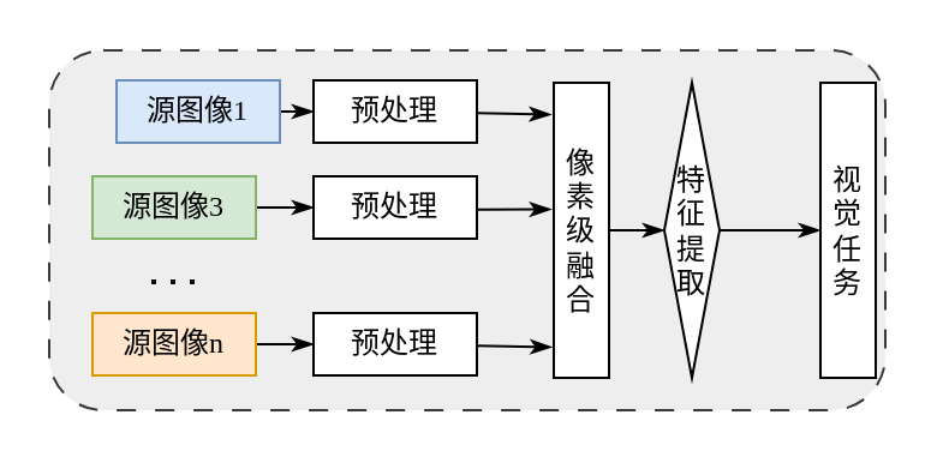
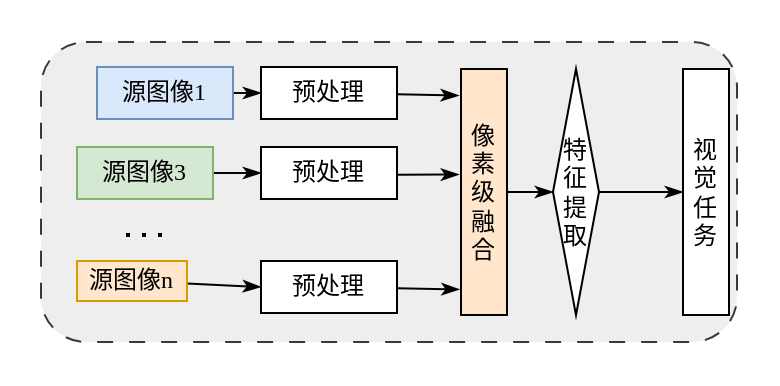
  <mxCell id="0" />
  <mxCell id="1" parent="0" />
  <mxCell id="2" value="" style="rounded=1;whiteSpace=wrap;html=1;fontFamily=Helvetica;fontSize=11;labelBackgroundColor=default;fillColor=#eeeeee;strokeColor=#36393d;dashed=1;dashPattern=8 8;" vertex="1" parent="1"><mxGeometry x="20" y="20.5" width="348" height="150" as="geometry" /></mxCell>
  <mxCell id="3" style="edgeStyle=none;shape=connector;rounded=0;orthogonalLoop=1;jettySize=auto;html=1;entryX=0;entryY=0.5;entryDx=0;entryDy=0;strokeColor=default;align=center;verticalAlign=middle;fontFamily=Helvetica;fontSize=11;fontColor=default;labelBackgroundColor=default;endArrow=classicThin;endFill=1;" edge="1" parent="1" source="4" target="16"><mxGeometry relative="1" as="geometry" /></mxCell>
- <mxCell id="4" value="像素级融合" style="rounded=0;whiteSpace=wrap;html=1;fontFamily=宋体;fontSource=https%3A%2F%2Ffonts.googleapis.com%2Fcss%3Ffamily%3D%25E5%25AE%258B%25E4%25BD%2593;" parent="1" vertex="1"><mxGeometry x="230" y="34" width="23" height="123" as="geometry" /></mxCell>
+ <mxCell id="4" value="像素级融合" style="rounded=0;whiteSpace=wrap;html=1;fontFamily=宋体;fontSource=https%3A%2F%2Ffonts.googleapis.com%2Fcss%3Ffamily%3D%25E5%25AE%258B%25E4%25BD%2593;fillColor=#ffe6cc;" parent="1" vertex="1"><mxGeometry x="230" y="34" width="23" height="123" as="geometry" /></mxCell>
  <mxCell id="5" style="rounded=0;orthogonalLoop=1;jettySize=auto;html=1;entryX=0;entryY=0.5;entryDx=0;entryDy=0;endArrow=classicThin;endFill=1;" edge="1" parent="1" source="6" target="11"><mxGeometry relative="1" as="geometry" /></mxCell>
  <mxCell id="6" value="源图像1" style="rounded=0;whiteSpace=wrap;html=1;fontFamily=宋体;fontSource=https%3A%2F%2Ffonts.googleapis.com%2Fcss%3Ffamily%3D%25E5%25AE%258B%25E4%25BD%2593;fillColor=#dae8fc;strokeColor=#6c8ebf;" vertex="1" parent="1"><mxGeometry x="48" y="33" width="68" height="26" as="geometry" /></mxCell>
  <mxCell id="7" style="edgeStyle=none;shape=connector;rounded=0;orthogonalLoop=1;jettySize=auto;html=1;entryX=0;entryY=0.5;entryDx=0;entryDy=0;strokeColor=default;align=center;verticalAlign=middle;fontFamily=Helvetica;fontSize=11;fontColor=default;labelBackgroundColor=default;endArrow=classicThin;endFill=1;" edge="1" parent="1" source="8" target="12"><mxGeometry relative="1" as="geometry" /></mxCell>
  <mxCell id="8" value="源图像3" style="rounded=0;whiteSpace=wrap;html=1;fontFamily=宋体;fontSource=https%3A%2F%2Ffonts.googleapis.com%2Fcss%3Ffamily%3D%25E5%25AE%258B%25E4%25BD%2593;fillColor=#d5e8d4;strokeColor=#82b366;" vertex="1" parent="1"><mxGeometry x="38" y="73" width="68" height="26" as="geometry" /></mxCell>
  <mxCell id="9" style="edgeStyle=none;shape=connector;rounded=0;orthogonalLoop=1;jettySize=auto;html=1;entryX=0;entryY=0.5;entryDx=0;entryDy=0;strokeColor=default;align=center;verticalAlign=middle;fontFamily=Helvetica;fontSize=11;fontColor=default;labelBackgroundColor=default;endArrow=classicThin;endFill=1;" edge="1" parent="1" source="10" target="13"><mxGeometry relative="1" as="geometry" /></mxCell>
- <mxCell id="10" value="源图像n" style="rounded=0;whiteSpace=wrap;html=1;fontFamily=宋体;fontSource=https%3A%2F%2Ffonts.googleapis.com%2Fcss%3Ffamily%3D%25E5%25AE%258B%25E4%25BD%2593;fillColor=#ffe6cc;strokeColor=#d79b00;" vertex="1" parent="1"><mxGeometry x="38" y="130" width="68" height="26" as="geometry" /></mxCell>
+ <mxCell id="10" value="源图像n" style="rounded=0;whiteSpace=wrap;html=1;fontFamily=宋体;fontSource=https%3A%2F%2Ffonts.googleapis.com%2Fcss%3Ffamily%3D%25E5%25AE%258B%25E4%25BD%2593;fillColor=#ffe6cc;strokeColor=#d79b00;" vertex="1" parent="1"><mxGeometry x="38" y="130" width="55" height="20" as="geometry" /></mxCell>
  <mxCell id="11" value="预处理" style="rounded=0;whiteSpace=wrap;html=1;fontFamily=宋体;fontSource=https%3A%2F%2Ffonts.googleapis.com%2Fcss%3Ffamily%3D%25E5%25AE%258B%25E4%25BD%2593;" vertex="1" parent="1"><mxGeometry x="130" y="33" width="68" height="26" as="geometry" /></mxCell>
  <mxCell id="12" value="预处理" style="rounded=0;whiteSpace=wrap;html=1;fontFamily=宋体;fontSource=https%3A%2F%2Ffonts.googleapis.com%2Fcss%3Ffamily%3D%25E5%25AE%258B%25E4%25BD%2593;" vertex="1" parent="1"><mxGeometry x="130" y="73" width="68" height="26" as="geometry" /></mxCell>
  <mxCell id="13" value="预处理" style="rounded=0;whiteSpace=wrap;html=1;fontFamily=宋体;fontSource=https%3A%2F%2Ffonts.googleapis.com%2Fcss%3Ffamily%3D%25E5%25AE%258B%25E4%25BD%2593;" vertex="1" parent="1"><mxGeometry x="130" y="130" width="68" height="26" as="geometry" /></mxCell>
  <mxCell id="14" value="" style="endArrow=none;dashed=1;html=1;dashPattern=1 3;strokeWidth=2;rounded=0;strokeColor=default;align=center;verticalAlign=middle;fontFamily=宋体;fontSize=11;fontColor=default;labelBackgroundColor=default;exitX=1;exitY=0.5;exitDx=0;exitDy=0;fontSource=https%3A%2F%2Ffonts.googleapis.com%2Fcss%3Ffamily%3D%25E5%25AE%258B%25E4%25BD%2593;" edge="1" parent="1"><mxGeometry width="50" height="50" relative="1" as="geometry"><mxPoint x="62.5" y="117" as="sourcePoint" /><mxPoint x="81.5" y="117" as="targetPoint" /></mxGeometry></mxCell>
  <mxCell id="15" style="edgeStyle=none;shape=connector;rounded=0;orthogonalLoop=1;jettySize=auto;html=1;entryX=0;entryY=0.5;entryDx=0;entryDy=0;strokeColor=default;align=center;verticalAlign=middle;fontFamily=Helvetica;fontSize=11;fontColor=default;labelBackgroundColor=default;endArrow=classicThin;endFill=1;" edge="1" parent="1" source="16" target="17"><mxGeometry relative="1" as="geometry" /></mxCell>
  <mxCell id="16" value="特征提取" style="rhombus;whiteSpace=wrap;html=1;fontFamily=宋体;fontSource=https%3A%2F%2Ffonts.googleapis.com%2Fcss%3Ffamily%3D%25E5%25AE%258B%25E4%25BD%2593;" vertex="1" parent="1"><mxGeometry x="276" y="34" width="23" height="123" as="geometry" /></mxCell>
  <mxCell id="17" value="视觉任务" style="rounded=0;whiteSpace=wrap;html=1;fontFamily=宋体;fontSource=https%3A%2F%2Ffonts.googleapis.com%2Fcss%3Ffamily%3D%25E5%25AE%258B%25E4%25BD%2593;" vertex="1" parent="1"><mxGeometry x="341" y="34" width="23" height="123" as="geometry" /></mxCell>
  <mxCell id="18" style="edgeStyle=none;shape=connector;rounded=0;orthogonalLoop=1;jettySize=auto;html=1;entryX=-0.048;entryY=0.108;entryDx=0;entryDy=0;entryPerimeter=0;strokeColor=default;align=center;verticalAlign=middle;fontFamily=Helvetica;fontSize=11;fontColor=default;labelBackgroundColor=default;endArrow=classicThin;endFill=1;" edge="1" parent="1" source="11" target="4"><mxGeometry relative="1" as="geometry" /></mxCell>
  <mxCell id="19" style="edgeStyle=none;shape=connector;rounded=0;orthogonalLoop=1;jettySize=auto;html=1;entryX=-0.106;entryY=0.429;entryDx=0;entryDy=0;entryPerimeter=0;strokeColor=default;align=center;verticalAlign=middle;fontFamily=Helvetica;fontSize=11;fontColor=default;labelBackgroundColor=default;endArrow=classicThin;endFill=1;" edge="1" parent="1"><mxGeometry relative="1" as="geometry"><mxPoint x="198" y="86.875" as="sourcePoint" /><mxPoint x="229" y="86.767" as="targetPoint" /></mxGeometry></mxCell>
  <mxCell id="20" style="edgeStyle=none;shape=connector;rounded=0;orthogonalLoop=1;jettySize=auto;html=1;entryX=-0.031;entryY=0.896;entryDx=0;entryDy=0;entryPerimeter=0;strokeColor=default;align=center;verticalAlign=middle;fontFamily=Helvetica;fontSize=11;fontColor=default;labelBackgroundColor=default;endArrow=classicThin;endFill=1;" edge="1" parent="1" source="13" target="4"><mxGeometry relative="1" as="geometry" /></mxCell>
